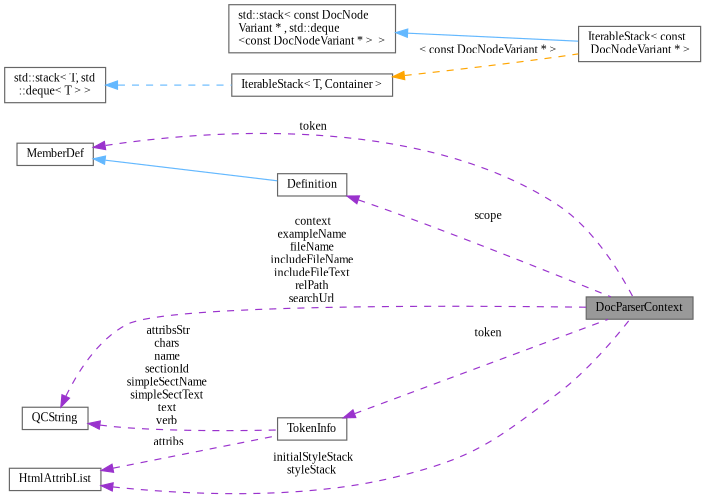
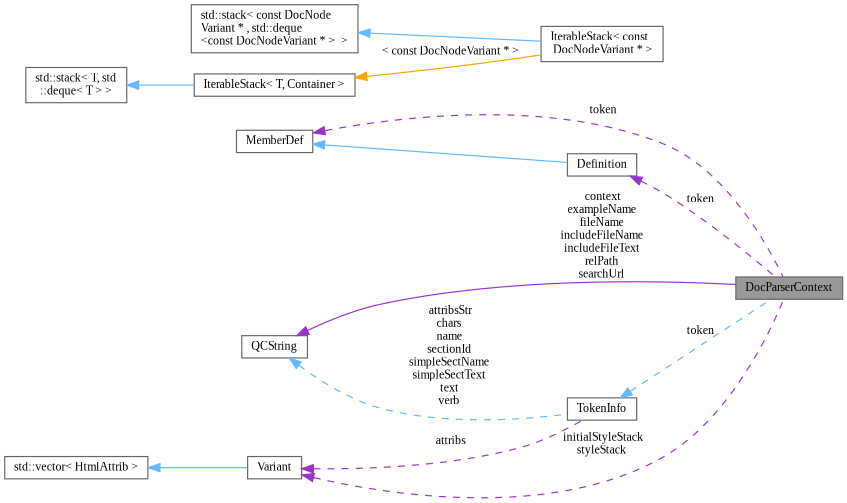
  digraph {
    fontname="Liberation Serif"
    rankdir=LR
    node [color=gray40 fillcolor=white fontname="Liberation Serif" fontsize=10 shape=box style=filled]
    edge [color=darkorchid3 dir=back fontname="Liberation Serif" fontsize=10 labelfontname=Helvetica labelfontsize=10 style=dashed]
    n1 [fillcolor=grey60 fontcolor=black height=0.2 label=DocParserContext width=0.4]
    n2 [height=0.2 label=Definition width=0.4]
    n3 [height=0.2 label=MemberDef width=0.4]
    n4 [height=0.2 label=QCString width=0.4]
    n5 [height=0.2 label=TokenInfo width=0.4]
    n6 [height=0.2 label="IterableStack\< const\l DocNodeVariant * \>" width=0.4]
    n7 [height=0.2 label="std::stack\< const DocNode\lVariant * , std::deque\l\<const DocNodeVariant * \>  \>" width=0.4]
    n8 [height=0.2 label="IterableStack\< T, Container \>" width=0.4]
    n9 [height=0.2 label="std::stack\< T, std\l::deque\< T \> \>" width=0.4]
-   n10 [height=0.2 label=HtmlAttribList width=0.4]
-   n2 -> n1 [label=" scope"]
+   n10 [height=0.2 label=Variant width=0.4]
+   n11 [height=0.2 label="std::vector\< HtmlAttrib \>" width=0.4]
+   n2 -> n1 [label=" token"]
    n3 -> n1 [label=" token"]
    n3 -> n2 [color=steelblue1 style=solid]
-   n4 -> n1 [label=" context\nexampleName\nfileName\nincludeFileName\nincludeFileText\nrelPath\nsearchUrl"]
-   n4 -> n5 [label=" attribsStr\nchars\nname\nsectionId\nsimpleSectName\nsimpleSectText\ntext\nverb"]
-   n5 -> n1 [label=" token"]
+   n4 -> n1 [label=" context\nexampleName\nfileName\nincludeFileName\nincludeFileText\nrelPath\nsearchUrl" style=solid]
+   n4 -> n5 [color=steelblue1 label=" attribsStr\nchars\nname\nsectionId\nsimpleSectName\nsimpleSectText\ntext\nverb"]
+   n5 -> n1 [color=steelblue1 label=" token"]
    n7 -> n6 [color=steelblue1 style=solid]
-   n8 -> n6 [color=orange label=" \< const DocNodeVariant * \>"]
-   n9 -> n8 [color=steelblue1]
+   n8 -> n6 [color=orange label=" \< const DocNodeVariant * \>" style=solid]
+   n9 -> n8 [color=steelblue1 style=solid]
    n10 -> n1 [label=" initialStyleStack\nstyleStack"]
    n10 -> n5 [label=" attribs"]
+   n11 -> n10 [color=steelblue1 style=solid]
  }
